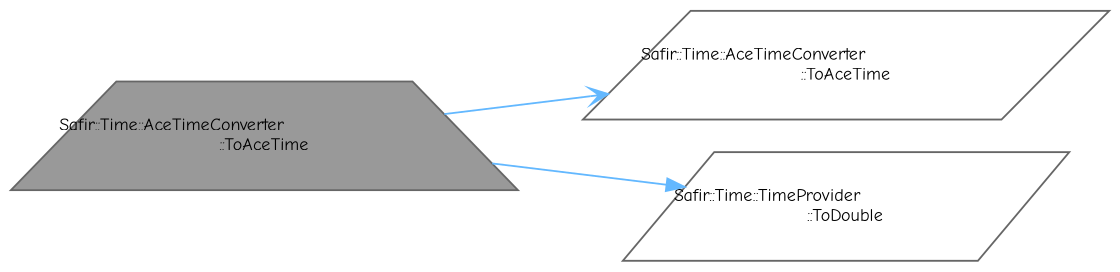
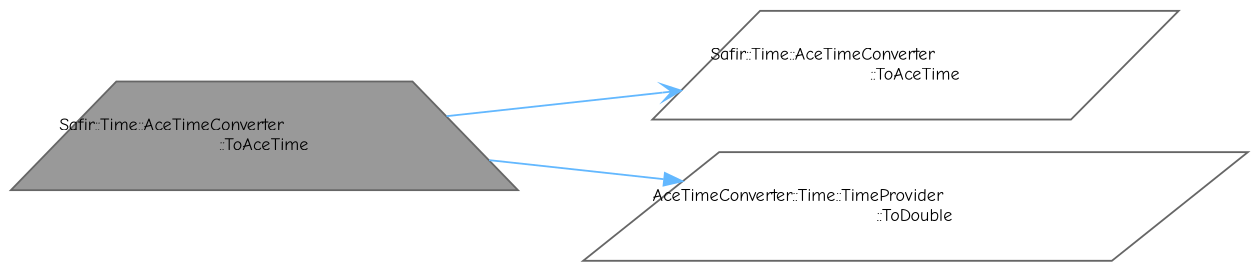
  digraph {
    rankdir=LR
    fontname="Comic Neue"
    node [color=grey40 fillcolor=white fontname="Comic Neue" fontsize=10 shape=parallelogram style=filled]
    edge [color=steelblue1 fontname="Comic Neue" fontsize=10 labelfontname=Helvetica labelfontsize=10 style=solid]
    n1 [color=gray40 fillcolor=grey60 fontcolor=black height=0.2 label="Safir::Time::AceTimeConverter\l::ToAceTime" shape=trapezium width=0.4]
    n2 [height=0.2 label="Safir::Time::AceTimeConverter\l::ToAceTime" width=0.4]
-   n3 [height=0.2 label="Safir::Time::TimeProvider\l::ToDouble" width=0.4]
+   n3 [height=0.2 label="AceTimeConverter::Time::TimeProvider\l::ToDouble" width=0.4]
    n1 -> n2 [arrowhead=vee]
    n1 -> n3 [arrowhead=normal]
  }
